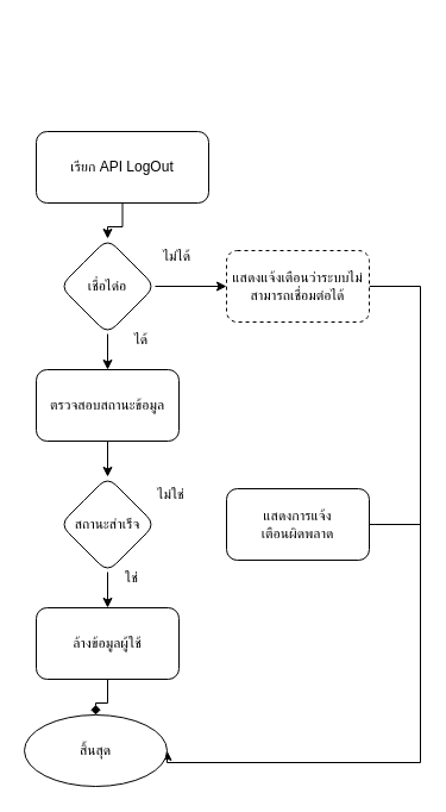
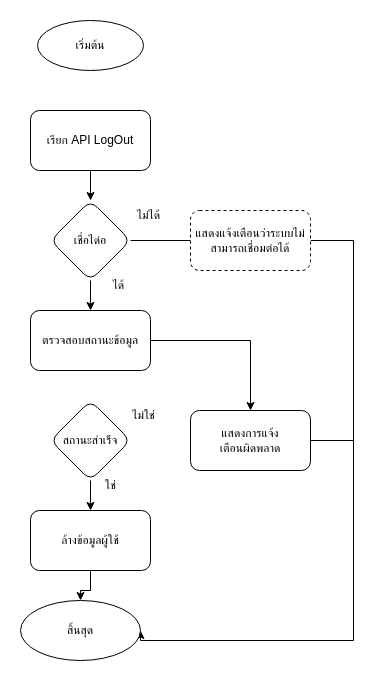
  <mxCell id="0" />
  <mxCell id="1" parent="0" />
+ <mxCell id="2" value="เริ่มต้น" style="ellipse;whiteSpace=wrap;html=1;" vertex="1" parent="1"><mxGeometry x="37" y="20" width="106" height="50" as="geometry" /></mxCell>
  <mxCell id="3" value="" style="edgeStyle=orthogonalEdgeStyle;rounded=0;orthogonalLoop=1;jettySize=auto;html=1;" edge="1" parent="1" source="4" target="7"><mxGeometry relative="1" as="geometry" /></mxCell>
- <mxCell id="4" value="เรียก API LogOut" style="rounded=1;whiteSpace=wrap;html=1;" vertex="1" parent="1"><mxGeometry x="30" y="110" width="145" height="60" as="geometry" /></mxCell>
+ <mxCell id="4" value="เรียก API LogOut" style="rounded=1;whiteSpace=wrap;html=1;" vertex="1" parent="1"><mxGeometry x="30" y="110" width="120" height="60" as="geometry" /></mxCell>
  <mxCell id="5" value="" style="edgeStyle=orthogonalEdgeStyle;rounded=0;orthogonalLoop=1;jettySize=auto;html=1;" edge="1" parent="1" source="7" target="9"><mxGeometry relative="1" as="geometry" /></mxCell>
- <mxCell id="6" value="" style="edgeStyle=orthogonalEdgeStyle;rounded=0;orthogonalLoop=1;jettySize=auto;html=1;" edge="1" parent="1" source="7" target="11"><mxGeometry relative="1" as="geometry" /></mxCell>
+ <mxCell id="6" value="" style="edgeStyle=orthogonalEdgeStyle;rounded=0;orthogonalLoop=1;jettySize=auto;html=1;endArrow=none;" edge="1" parent="1" source="7" target="11"><mxGeometry relative="1" as="geometry" /></mxCell>
  <mxCell id="7" value="เชื่อได่อ" style="rhombus;whiteSpace=wrap;html=1;rounded=1;" vertex="1" parent="1"><mxGeometry x="50" y="200" width="80" height="80" as="geometry" /></mxCell>
- <mxCell id="8" value="" style="edgeStyle=orthogonalEdgeStyle;rounded=0;orthogonalLoop=1;jettySize=auto;html=1;" edge="1" parent="1" source="9" target="15"><mxGeometry relative="1" as="geometry" /></mxCell>
+ <mxCell id="8" value="" style="edgeStyle=orthogonalEdgeStyle;rounded=0;orthogonalLoop=1;jettySize=auto;html=1;" edge="1" parent="1" source="9" target="17"><mxGeometry relative="1" as="geometry" /></mxCell>
  <mxCell id="9" value="ตรวจสอบสถานะข้อมูล" style="whiteSpace=wrap;html=1;rounded=1;" vertex="1" parent="1"><mxGeometry x="30" y="310" width="120" height="60" as="geometry" /></mxCell>
  <mxCell id="10" style="edgeStyle=orthogonalEdgeStyle;rounded=0;orthogonalLoop=1;jettySize=auto;html=1;entryX=1;entryY=0.5;entryDx=0;entryDy=0;" edge="1" parent="1" source="11" target="20"><mxGeometry relative="1" as="geometry"><Array as="points"><mxPoint x="353" y="240" /><mxPoint x="353" y="640" /></Array></mxGeometry></mxCell>
  <mxCell id="11" value="แสดงแจ้งเตือนว่าระบบไม่สามารถเชื่อมต่อได้" style="whiteSpace=wrap;html=1;rounded=1;dashed=1;" vertex="1" parent="1"><mxGeometry x="190" y="210" width="120" height="60" as="geometry" /></mxCell>
  <mxCell id="12" value="ไม่ได้" style="text;html=1;align=center;verticalAlign=middle;resizable=0;points=[];autosize=1;strokeColor=none;fillColor=none;" vertex="1" parent="1"><mxGeometry x="123" y="200" width="50" height="30" as="geometry" /></mxCell>
  <mxCell id="13" value="ได้" style="text;html=1;align=center;verticalAlign=middle;resizable=0;points=[];autosize=1;strokeColor=none;fillColor=none;" vertex="1" parent="1"><mxGeometry x="98" y="270" width="40" height="30" as="geometry" /></mxCell>
  <mxCell id="14" value="" style="edgeStyle=orthogonalEdgeStyle;rounded=0;orthogonalLoop=1;jettySize=auto;html=1;" edge="1" parent="1" source="15" target="19"><mxGeometry relative="1" as="geometry" /></mxCell>
  <mxCell id="15" value="สถานะสำเร็จ" style="rhombus;whiteSpace=wrap;html=1;rounded=1;" vertex="1" parent="1"><mxGeometry x="50" y="400" width="80" height="80" as="geometry" /></mxCell>
  <mxCell id="16" style="edgeStyle=orthogonalEdgeStyle;rounded=0;orthogonalLoop=1;jettySize=auto;html=1;endArrow=none;endFill=0;" edge="1" parent="1" source="17"><mxGeometry relative="1" as="geometry"><mxPoint x="353" y="440" as="targetPoint" /></mxGeometry></mxCell>
  <mxCell id="17" value="แสดงการแจ้ง&lt;br&gt;เตือนผิดพลาด" style="whiteSpace=wrap;html=1;rounded=1;" vertex="1" parent="1"><mxGeometry x="190" y="410" width="120" height="60" as="geometry" /></mxCell>
- <mxCell id="18" value="" style="edgeStyle=orthogonalEdgeStyle;rounded=0;orthogonalLoop=1;jettySize=auto;html=1;endArrow=diamond;" edge="1" parent="1" source="19" target="20"><mxGeometry relative="1" as="geometry" /></mxCell>
+ <mxCell id="18" value="" style="edgeStyle=orthogonalEdgeStyle;rounded=0;orthogonalLoop=1;jettySize=auto;html=1;" edge="1" parent="1" source="19" target="20"><mxGeometry relative="1" as="geometry" /></mxCell>
  <mxCell id="19" value="ล้างข้อมูลผู้ใช้" style="whiteSpace=wrap;html=1;rounded=1;" vertex="1" parent="1"><mxGeometry x="30" y="510" width="120" height="60" as="geometry" /></mxCell>
  <mxCell id="20" value="สิ้นสุด" style="ellipse;whiteSpace=wrap;html=1;rounded=1;" vertex="1" parent="1"><mxGeometry x="20" y="600" width="120" height="60" as="geometry" /></mxCell>
  <mxCell id="21" value="ใช่" style="text;html=1;align=center;verticalAlign=middle;resizable=0;points=[];autosize=1;strokeColor=none;fillColor=none;" vertex="1" parent="1"><mxGeometry x="90" y="470" width="40" height="30" as="geometry" /></mxCell>
  <mxCell id="22" value="ไม่ใช่" style="text;html=1;align=center;verticalAlign=middle;resizable=0;points=[];autosize=1;strokeColor=none;fillColor=none;" vertex="1" parent="1"><mxGeometry x="118" y="400" width="50" height="30" as="geometry" /></mxCell>
